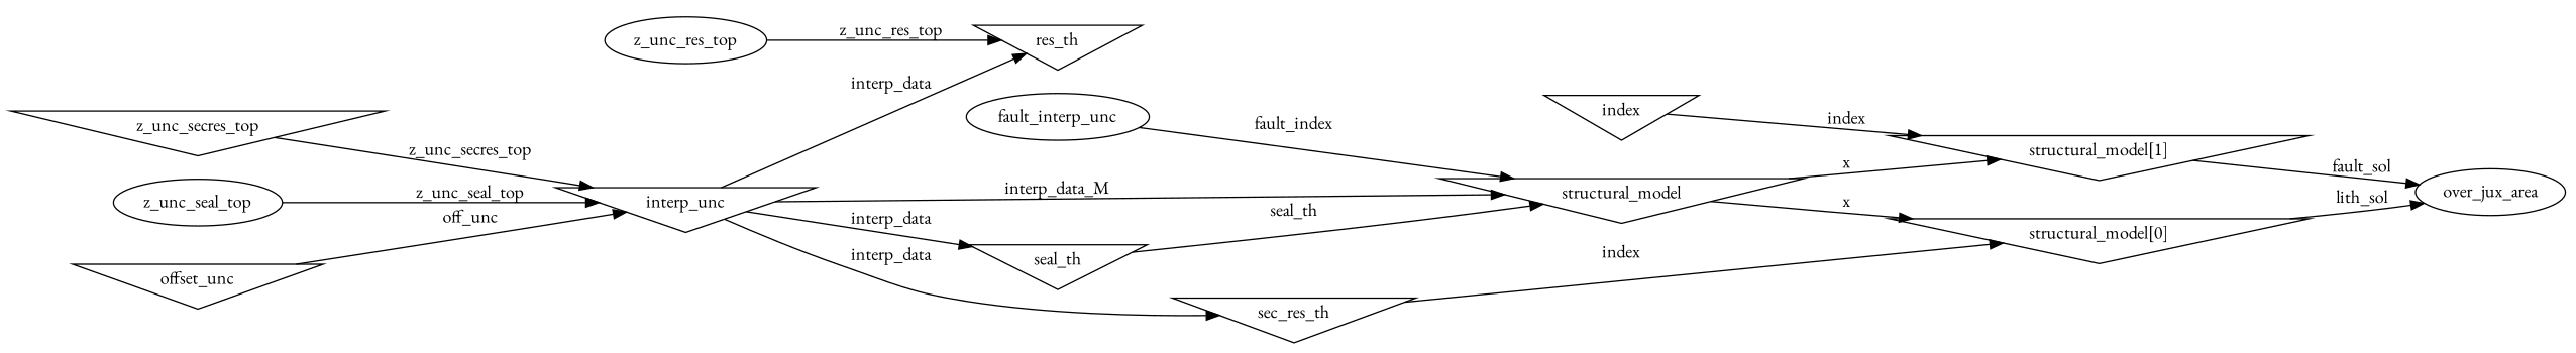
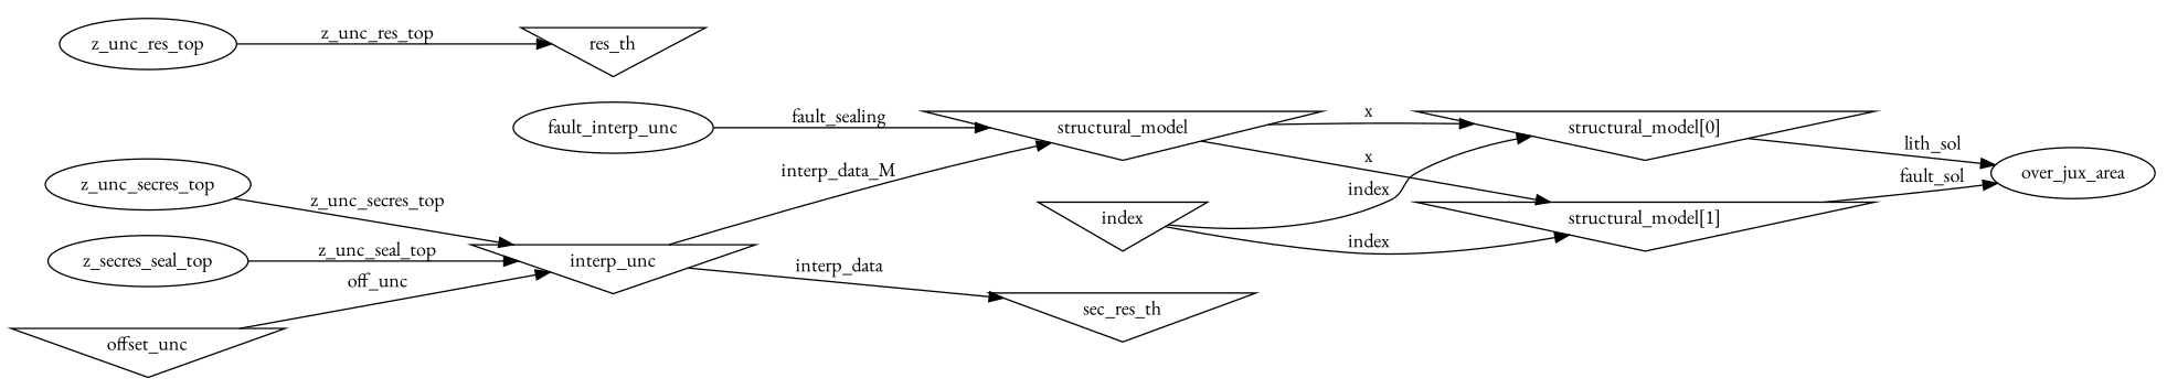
  digraph {
    fontname="EB Garamond"
    rankdir=LR
    node [fontname="EB Garamond" shape=invtriangle]
    edge [fontname="EB Garamond"]
    interp_unc
    res_th
    structural_model
-   seal_th
    sec_res_th
    "structural_model[0]"
    "structural_model[1]"
    z_unc_res_top [shape=""]
-   z_unc_secres_top
-   z_unc_seal_top [shape=""]
+   z_unc_secres_top [shape=""]
+   z_unc_seal_top [label=z_secres_seal_top shape=""]
    offset_unc
    n12 [label=fault_interp_unc shape=""]
    over_jux_area [shape=ellipse]
    index
-   interp_unc -> res_th [label=interp_data]
    interp_unc -> structural_model [label=interp_data_M]
-   interp_unc -> seal_th [label=interp_data]
    interp_unc -> sec_res_th [label=interp_data]
    structural_model -> "structural_model[0]" [label=x]
    structural_model -> "structural_model[1]" [label=x]
-   seal_th -> structural_model [label=seal_th]
    "structural_model[0]" -> over_jux_area [label=lith_sol]
    "structural_model[1]" -> over_jux_area [label=fault_sol]
    z_unc_res_top -> res_th [label=z_unc_res_top]
    z_unc_secres_top -> interp_unc [label=z_unc_secres_top]
    z_unc_seal_top -> interp_unc [label=z_unc_seal_top]
    offset_unc -> interp_unc [label=off_unc]
-   n12 -> structural_model [label=fault_index]
-   sec_res_th -> "structural_model[0]" [label=index]
+   n12 -> structural_model [label=fault_sealing]
+   index -> "structural_model[0]" [label=index]
    index -> "structural_model[1]" [label=index]
  }
